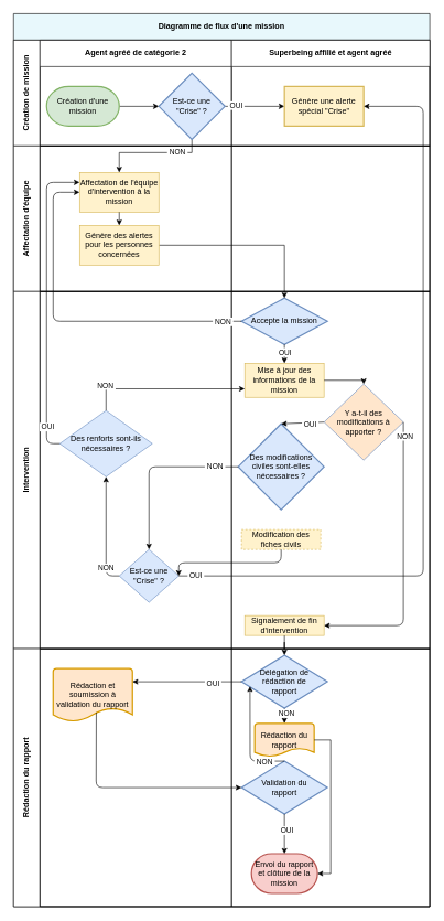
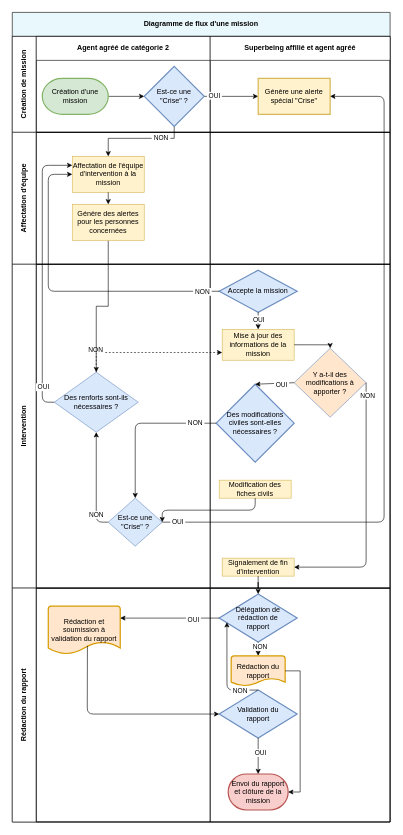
  <mxCell id="0" />
  <mxCell id="1" parent="0" />
  <mxCell id="2" value="Diagramme de flux d'une mission" style="shape=table;childLayout=tableLayout;rowLines=0;columnLines=0;startSize=40;html=1;whiteSpace=wrap;collapsible=0;recursiveResize=0;expand=0;pointerEvents=0;fontStyle=1;align=center;fillColor=#E8F8FC;direction=east;flipV=0;flipH=1;" parent="1" vertex="1"><mxGeometry x="20" y="20" width="630" height="1350" as="geometry" /></mxCell>
  <mxCell id="3" value="Création de mission" style="swimlane;horizontal=0;points=[[0,0.5],[1,0.5]];portConstraint=eastwest;startSize=40;html=1;whiteSpace=wrap;collapsible=0;recursiveResize=0;expand=0;pointerEvents=0;fontStyle=1;direction=east;" parent="2" vertex="1"><mxGeometry y="40" width="630" height="160" as="geometry" /></mxCell>
  <mxCell id="4" value="Agent agréé de catégorie 2" style="swimlane;connectable=0;startSize=40;html=1;whiteSpace=wrap;collapsible=0;recursiveResize=0;expand=0;pointerEvents=0;" parent="3" vertex="1"><mxGeometry x="40" width="290" height="160" as="geometry" /></mxCell>
  <mxCell id="5" value="Superbeing affilié et agent agréé" style="swimlane;connectable=0;startSize=40;html=1;whiteSpace=wrap;collapsible=0;recursiveResize=0;expand=0;pointerEvents=0;" parent="3" vertex="1"><mxGeometry x="330" width="300" height="160" as="geometry" /></mxCell>
  <mxCell id="6" value="Affectation d'équipe" style="swimlane;horizontal=0;points=[[0,0.5],[1,0.5]];portConstraint=eastwest;startSize=40;html=1;whiteSpace=wrap;collapsible=0;recursiveResize=0;expand=0;pointerEvents=0;" parent="2" vertex="1"><mxGeometry y="200" width="630" height="220" as="geometry" /></mxCell>
  <mxCell id="7" style="swimlane;connectable=0;startSize=0;html=1;whiteSpace=wrap;collapsible=0;recursiveResize=0;expand=0;pointerEvents=0;" parent="6" vertex="1"><mxGeometry x="40" width="290" height="220" as="geometry" /></mxCell>
  <mxCell id="8" value="Affectation de l'équipe d'intervention à la mission" style="rounded=0;whiteSpace=wrap;html=1;fillColor=#fff2cc;strokeColor=#d6b656;" parent="7" vertex="1"><mxGeometry x="60" y="40" width="120" height="60" as="geometry" /></mxCell>
  <mxCell id="9" style="swimlane;connectable=0;startSize=0;html=1;whiteSpace=wrap;collapsible=0;recursiveResize=0;expand=0;pointerEvents=0;" parent="6" vertex="1"><mxGeometry x="330" width="300" height="220" as="geometry" /></mxCell>
  <mxCell id="10" value="Intervention" style="swimlane;horizontal=0;points=[[0,0.5],[1,0.5]];portConstraint=eastwest;startSize=40;html=1;whiteSpace=wrap;collapsible=0;recursiveResize=0;expand=0;pointerEvents=0;" parent="2" vertex="1"><mxGeometry y="420" width="630" height="540" as="geometry" /></mxCell>
  <mxCell id="11" style="swimlane;connectable=0;startSize=0;html=1;whiteSpace=wrap;collapsible=0;recursiveResize=0;expand=0;pointerEvents=0;" parent="10" vertex="1"><mxGeometry x="40" width="290" height="540" as="geometry" /></mxCell>
  <mxCell id="12" value="Des renforts sont-ils nécessaires ?" style="rhombus;whiteSpace=wrap;html=1;rounded=0;strokeColor=#6c8ebf;fillColor=#dae8fc;" parent="11" vertex="1"><mxGeometry x="30" y="180" width="140" height="100" as="geometry" /></mxCell>
  <mxCell id="13" value="Est-ce une &quot;Crise&quot; ?" style="rhombus;whiteSpace=wrap;html=1;rounded=0;strokeColor=#6c8ebf;fillColor=#dae8fc;" parent="11" vertex="1"><mxGeometry x="120" y="390" width="90" height="80" as="geometry" /></mxCell>
  <mxCell id="14" value="" style="endArrow=classic;html=1;entryX=0.5;entryY=1;entryDx=0;entryDy=0;exitX=0;exitY=0.5;exitDx=0;exitDy=0;" parent="11" source="13" target="12" edge="1"><mxGeometry width="50" height="50" relative="1" as="geometry"><mxPoint x="250" y="320" as="sourcePoint" /><mxPoint x="300" y="270" as="targetPoint" /><Array as="points"><mxPoint x="100" y="430" /></Array></mxGeometry></mxCell>
  <mxCell id="15" value="&amp;nbsp;NON&amp;nbsp;" style="edgeLabel;html=1;align=center;verticalAlign=middle;resizable=0;points=[];" parent="14" vertex="1" connectable="0"><mxGeometry x="-0.756" y="1" relative="1" as="geometry"><mxPoint y="-12" as="offset" /></mxGeometry></mxCell>
  <mxCell id="16" style="swimlane;connectable=0;startSize=0;html=1;whiteSpace=wrap;collapsible=0;recursiveResize=0;expand=0;pointerEvents=0;" parent="10" vertex="1"><mxGeometry x="330" width="300" height="540" as="geometry" /></mxCell>
  <mxCell id="17" value="Accepte la mission" style="strokeWidth=2;html=1;shape=mxgraph.flowchart.decision;whiteSpace=wrap;fillColor=#dae8fc;strokeColor=#6c8ebf;" parent="16" vertex="1"><mxGeometry x="15" y="10" width="130" height="70" as="geometry" /></mxCell>
  <mxCell id="18" value="Mise à jour des informations de la mission" style="rounded=0;whiteSpace=wrap;html=1;fillColor=#fff2cc;strokeColor=#d6b656;" parent="16" vertex="1"><mxGeometry x="20" y="108.5" width="120" height="51.5" as="geometry" /></mxCell>
  <mxCell id="19" value="" style="endArrow=classic;html=1;entryX=0.5;entryY=0;entryDx=0;entryDy=0;exitX=0.5;exitY=1;exitDx=0;exitDy=0;exitPerimeter=0;" parent="16" source="17" target="18" edge="1"><mxGeometry width="50" height="50" relative="1" as="geometry"><mxPoint x="-180" y="-156" as="sourcePoint" /><mxPoint x="-130" y="-206" as="targetPoint" /></mxGeometry></mxCell>
  <mxCell id="20" value="&amp;nbsp;OUI&amp;nbsp;" style="edgeLabel;html=1;align=center;verticalAlign=middle;resizable=0;points=[];" parent="19" vertex="1" connectable="0"><mxGeometry x="-0.438" relative="1" as="geometry"><mxPoint y="3.97" as="offset" /></mxGeometry></mxCell>
  <mxCell id="21" value="Signalement de fin d'intervention" style="rounded=0;whiteSpace=wrap;html=1;fillColor=#fff2cc;strokeColor=#d6b656;" parent="16" vertex="1"><mxGeometry x="20" y="490" width="120" height="30" as="geometry" /></mxCell>
  <mxCell id="22" value="Y a-t-il des modifications à apporter ?" style="rhombus;whiteSpace=wrap;html=1;rounded=0;strokeColor=#6c8ebf;fillColor=#ffe6cc;" parent="16" vertex="1"><mxGeometry x="140" y="140" width="120" height="115" as="geometry" /></mxCell>
  <mxCell id="23" value="" style="edgeStyle=orthogonalEdgeStyle;rounded=0;orthogonalLoop=1;jettySize=auto;html=1;exitX=1;exitY=0.5;exitDx=0;exitDy=0;" parent="16" source="18" target="22" edge="1"><mxGeometry relative="1" as="geometry"><Array as="points"><mxPoint x="200" y="134" /></Array></mxGeometry></mxCell>
  <mxCell id="24" value="" style="endArrow=classic;html=1;entryX=1;entryY=0.5;entryDx=0;entryDy=0;exitX=1;exitY=0.5;exitDx=0;exitDy=0;" parent="16" source="22" target="21" edge="1"><mxGeometry width="50" height="50" relative="1" as="geometry"><mxPoint x="-40" y="320" as="sourcePoint" /><mxPoint x="10" y="270" as="targetPoint" /><Array as="points"><mxPoint x="260" y="505" /></Array></mxGeometry></mxCell>
  <mxCell id="25" value="&amp;nbsp;NON" style="edgeLabel;html=1;align=center;verticalAlign=middle;resizable=0;points=[];" parent="24" vertex="1" connectable="0"><mxGeometry x="-0.904" relative="1" as="geometry"><mxPoint as="offset" /></mxGeometry></mxCell>
  <mxCell id="26" value="Des modifications civiles sont-elles nécessaires ?" style="strokeWidth=2;html=1;shape=mxgraph.flowchart.decision;whiteSpace=wrap;fillColor=#dae8fc;strokeColor=#6c8ebf;" parent="16" vertex="1"><mxGeometry x="10" y="200" width="130" height="130" as="geometry" /></mxCell>
  <mxCell id="27" value="" style="endArrow=classic;html=1;entryX=0.5;entryY=0;entryDx=0;entryDy=0;entryPerimeter=0;exitX=0;exitY=0.5;exitDx=0;exitDy=0;" parent="16" source="22" target="26" edge="1"><mxGeometry width="50" height="50" relative="1" as="geometry"><mxPoint x="20" y="360" as="sourcePoint" /><mxPoint x="70" y="310" as="targetPoint" /></mxGeometry></mxCell>
  <mxCell id="28" value="&amp;nbsp;OUI&amp;nbsp;" style="edgeLabel;html=1;align=center;verticalAlign=middle;resizable=0;points=[];" parent="27" vertex="1" connectable="0"><mxGeometry x="-0.337" y="2" relative="1" as="geometry"><mxPoint as="offset" /></mxGeometry></mxCell>
- <mxCell id="29" value="Modification des fiches civils" style="rounded=0;whiteSpace=wrap;html=1;fillColor=#fff2cc;strokeColor=#d6b656;dashed=1;" parent="16" vertex="1"><mxGeometry x="15" y="360" width="120" height="30" as="geometry" /></mxCell>
- <mxCell id="30" value="" style="edgeStyle=orthogonalEdgeStyle;rounded=0;orthogonalLoop=1;jettySize=auto;html=1;entryX=0;entryY=0.75;entryDx=0;entryDy=0;exitX=0.5;exitY=0;exitDx=0;exitDy=0;" parent="10" source="12" target="18" edge="1"><mxGeometry relative="1" as="geometry"><mxPoint x="278" y="280" as="targetPoint" /><Array as="points"><mxPoint x="140" y="147" /></Array></mxGeometry></mxCell>
+ <mxCell id="29" value="Modification des fiches civils" style="rounded=0;whiteSpace=wrap;html=1;fillColor=#fff2cc;strokeColor=#d6b656;" parent="16" vertex="1"><mxGeometry x="15" y="360" width="120" height="30" as="geometry" /></mxCell>
+ <mxCell id="30" value="" style="edgeStyle=orthogonalEdgeStyle;rounded=0;orthogonalLoop=1;jettySize=auto;html=1;entryX=0;entryY=0.75;entryDx=0;entryDy=0;exitX=0.5;exitY=0;exitDx=0;exitDy=0;dashed=1;" parent="10" source="12" target="18" edge="1"><mxGeometry relative="1" as="geometry"><mxPoint x="278" y="280" as="targetPoint" /><Array as="points"><mxPoint x="140" y="147" /></Array></mxGeometry></mxCell>
  <mxCell id="31" value="&amp;nbsp;NON&amp;nbsp;" style="edgeLabel;html=1;align=center;verticalAlign=middle;resizable=0;points=[];" parent="30" vertex="1" connectable="0"><mxGeometry x="-0.737" y="2" relative="1" as="geometry"><mxPoint y="-6.38" as="offset" /></mxGeometry></mxCell>
  <mxCell id="32" value="" style="endArrow=classic;html=1;entryX=1;entryY=0.5;entryDx=0;entryDy=0;exitX=0.5;exitY=1;exitDx=0;exitDy=0;" parent="10" source="29" target="13" edge="1"><mxGeometry width="50" height="50" relative="1" as="geometry"><mxPoint x="270" y="360" as="sourcePoint" /><mxPoint x="320" y="310" as="targetPoint" /><Array as="points"><mxPoint x="405" y="410" /><mxPoint x="250" y="410" /></Array></mxGeometry></mxCell>
  <mxCell id="33" value="" style="endArrow=classic;html=1;entryX=0.5;entryY=0;entryDx=0;entryDy=0;exitX=0;exitY=0.5;exitDx=0;exitDy=0;exitPerimeter=0;" parent="10" source="26" target="13" edge="1"><mxGeometry width="50" height="50" relative="1" as="geometry"><mxPoint x="270" y="360" as="sourcePoint" /><mxPoint x="320" y="310" as="targetPoint" /><Array as="points"><mxPoint x="205" y="265" /></Array></mxGeometry></mxCell>
  <mxCell id="34" value="&amp;nbsp;NON&amp;nbsp;" style="edgeLabel;html=1;align=center;verticalAlign=middle;resizable=0;points=[];" parent="33" vertex="1" connectable="0"><mxGeometry x="-0.721" y="-2" relative="1" as="geometry"><mxPoint as="offset" /></mxGeometry></mxCell>
  <mxCell id="35" value="Rédaction du rapport" style="swimlane;horizontal=0;points=[[0,0.5],[1,0.5]];portConstraint=eastwest;startSize=40;html=1;whiteSpace=wrap;collapsible=0;recursiveResize=0;expand=0;pointerEvents=0;" parent="2" vertex="1"><mxGeometry y="960" width="630" height="390" as="geometry" /></mxCell>
  <mxCell id="36" style="swimlane;connectable=0;startSize=0;html=1;whiteSpace=wrap;collapsible=0;recursiveResize=0;expand=0;pointerEvents=0;" parent="35" vertex="1"><mxGeometry x="40" width="290" height="390" as="geometry" /></mxCell>
  <mxCell id="37" value="Rédaction et soumission à validation du rapport" style="strokeWidth=2;html=1;shape=mxgraph.flowchart.document2;whiteSpace=wrap;size=0.25;fillColor=#ffe6cc;strokeColor=#d79b00;" parent="36" vertex="1"><mxGeometry x="20" y="30" width="120" height="80" as="geometry" /></mxCell>
  <mxCell id="38" style="swimlane;connectable=0;startSize=0;html=1;whiteSpace=wrap;collapsible=0;recursiveResize=0;expand=0;pointerEvents=0;" parent="35" vertex="1"><mxGeometry x="330" width="300" height="390" as="geometry" /></mxCell>
  <mxCell id="39" value="" style="endArrow=classic;html=1;entryX=0.5;entryY=0;entryDx=0;entryDy=0;exitX=0.5;exitY=1;exitDx=0;exitDy=0;exitPerimeter=0;entryPerimeter=0;" parent="38" source="41" target="42" edge="1"><mxGeometry width="50" height="50" relative="1" as="geometry"><mxPoint x="-250" y="-90" as="sourcePoint" /><mxPoint x="80" y="120" as="targetPoint" /></mxGeometry></mxCell>
  <mxCell id="40" value="&amp;nbsp;NON&amp;nbsp;" style="edgeLabel;html=1;align=center;verticalAlign=middle;resizable=0;points=[];" parent="39" vertex="1" connectable="0"><mxGeometry x="-0.434" y="2" relative="1" as="geometry"><mxPoint as="offset" /></mxGeometry></mxCell>
  <mxCell id="41" value="Délégation de &lt;br&gt;rédaction de &lt;br&gt;rapport" style="strokeWidth=2;html=1;shape=mxgraph.flowchart.decision;whiteSpace=wrap;fillColor=#dae8fc;strokeColor=#6c8ebf;" parent="38" vertex="1"><mxGeometry x="15" y="10" width="130" height="80" as="geometry" /></mxCell>
  <mxCell id="42" value="Rédaction du rapport" style="strokeWidth=2;html=1;shape=mxgraph.flowchart.document2;whiteSpace=wrap;size=0.25;fillColor=#ffe6cc;strokeColor=#d79b00;" parent="38" vertex="1"><mxGeometry x="35" y="113" width="90" height="50" as="geometry" /></mxCell>
  <mxCell id="43" value="Validation du &lt;br&gt;rapport" style="strokeWidth=2;html=1;shape=mxgraph.flowchart.decision;whiteSpace=wrap;fillColor=#dae8fc;strokeColor=#6c8ebf;" parent="38" vertex="1"><mxGeometry x="15" y="170" width="130" height="80" as="geometry" /></mxCell>
  <mxCell id="44" value="Envoi du rapport et clôture de la mission" style="strokeWidth=2;html=1;shape=mxgraph.flowchart.terminator;whiteSpace=wrap;fillColor=#f8cecc;strokeColor=#b85450;" parent="38" vertex="1"><mxGeometry x="30" y="310" width="100" height="60" as="geometry" /></mxCell>
  <mxCell id="45" value="" style="endArrow=classic;html=1;exitX=0.5;exitY=1;exitDx=0;exitDy=0;exitPerimeter=0;entryX=0.5;entryY=0;entryDx=0;entryDy=0;entryPerimeter=0;" parent="38" source="43" target="44" edge="1"><mxGeometry width="50" height="50" relative="1" as="geometry"><mxPoint x="300" y="30" as="sourcePoint" /><mxPoint x="215" y="60" as="targetPoint" /></mxGeometry></mxCell>
  <mxCell id="46" value="&amp;nbsp;OUI&amp;nbsp;" style="edgeLabel;html=1;align=center;verticalAlign=middle;resizable=0;points=[];" parent="45" vertex="1" connectable="0"><mxGeometry x="-0.04" y="3" relative="1" as="geometry"><mxPoint y="-4.14" as="offset" /></mxGeometry></mxCell>
  <mxCell id="47" value="" style="edgeStyle=orthogonalEdgeStyle;rounded=0;orthogonalLoop=1;jettySize=auto;html=1;entryX=1;entryY=0.5;entryDx=0;entryDy=0;entryPerimeter=0;exitX=1;exitY=0.5;exitDx=0;exitDy=0;exitPerimeter=0;" parent="38" source="42" target="44" edge="1"><mxGeometry relative="1" as="geometry"><mxPoint x="160" y="-82.0" as="targetPoint" /></mxGeometry></mxCell>
  <mxCell id="48" value="" style="endArrow=classic;html=1;exitX=0.5;exitY=0;exitDx=0;exitDy=0;exitPerimeter=0;entryX=0.099;entryY=0.586;entryDx=0;entryDy=0;entryPerimeter=0;" parent="38" source="43" target="41" edge="1"><mxGeometry width="50" height="50" relative="1" as="geometry"><mxPoint x="-170" y="30" as="sourcePoint" /><mxPoint x="335" y="-45" as="targetPoint" /><Array as="points"><mxPoint x="28" y="170" /></Array></mxGeometry></mxCell>
  <mxCell id="49" value="&amp;nbsp;NON&amp;nbsp;" style="edgeLabel;html=1;align=center;verticalAlign=middle;resizable=0;points=[];" parent="48" vertex="1" connectable="0"><mxGeometry x="-0.699" relative="1" as="geometry"><mxPoint x="-5.24" as="offset" /></mxGeometry></mxCell>
  <mxCell id="50" value="" style="endArrow=classic;html=1;exitX=0;exitY=0.5;exitDx=0;exitDy=0;exitPerimeter=0;entryX=1;entryY=0.25;entryDx=0;entryDy=0;entryPerimeter=0;" parent="35" source="41" target="37" edge="1"><mxGeometry width="50" height="50" relative="1" as="geometry"><mxPoint x="510" y="-60" as="sourcePoint" /><mxPoint x="550" y="-58" as="targetPoint" /><Array as="points" /></mxGeometry></mxCell>
  <mxCell id="51" value="&amp;nbsp;OUI&amp;nbsp;" style="edgeLabel;html=1;align=center;verticalAlign=middle;resizable=0;points=[];" parent="50" vertex="1" connectable="0"><mxGeometry x="-0.469" y="1" relative="1" as="geometry"><mxPoint x="0.28" y="1" as="offset" /></mxGeometry></mxCell>
  <mxCell id="52" value="" style="endArrow=classic;html=1;exitX=0.544;exitY=0.829;exitDx=0;exitDy=0;exitPerimeter=0;entryX=0;entryY=0.5;entryDx=0;entryDy=0;entryPerimeter=0;" parent="35" source="37" target="43" edge="1"><mxGeometry width="50" height="50" relative="1" as="geometry"><mxPoint x="615" y="-35" as="sourcePoint" /><mxPoint x="220" y="110" as="targetPoint" /><Array as="points"><mxPoint x="125" y="210" /></Array></mxGeometry></mxCell>
  <mxCell id="53" value="" style="endArrow=classic;html=1;entryX=0;entryY=0.5;entryDx=0;entryDy=0;exitX=0;exitY=0.5;exitDx=0;exitDy=0;exitPerimeter=0;" parent="2" source="17" target="8" edge="1"><mxGeometry width="50" height="50" relative="1" as="geometry"><mxPoint x="180" y="294" as="sourcePoint" /><mxPoint x="230" y="244" as="targetPoint" /><Array as="points"><mxPoint x="60" y="465" /><mxPoint x="60" y="270" /></Array></mxGeometry></mxCell>
  <mxCell id="54" value="&amp;nbsp;NON&amp;nbsp;" style="edgeLabel;html=1;align=center;verticalAlign=middle;resizable=0;points=[];" parent="53" vertex="1" connectable="0"><mxGeometry x="-0.948" y="-2" relative="1" as="geometry"><mxPoint x="-14.83" y="2" as="offset" /></mxGeometry></mxCell>
  <mxCell id="55" value="" style="edgeStyle=orthogonalEdgeStyle;rounded=1;orthogonalLoop=1;jettySize=auto;html=1;entryX=0;entryY=0.25;entryDx=0;entryDy=0;exitX=0;exitY=0.5;exitDx=0;exitDy=0;" parent="2" source="12" target="8" edge="1"><mxGeometry relative="1" as="geometry"><mxPoint x="-42.0" y="650" as="targetPoint" /></mxGeometry></mxCell>
  <mxCell id="56" value="&amp;nbsp;OUI&amp;nbsp;" style="edgeLabel;html=1;align=center;verticalAlign=middle;resizable=0;points=[];" parent="55" vertex="1" connectable="0"><mxGeometry x="-0.8" y="-1" relative="1" as="geometry"><mxPoint as="offset" /></mxGeometry></mxCell>
  <mxCell id="57" value="" style="edgeStyle=orthogonalEdgeStyle;rounded=0;orthogonalLoop=1;jettySize=auto;html=1;entryX=0.5;entryY=0;entryDx=0;entryDy=0;entryPerimeter=0;" parent="2" source="21" target="41" edge="1"><mxGeometry relative="1" as="geometry"><mxPoint x="280" y="750" as="targetPoint" /></mxGeometry></mxCell>
  <mxCell id="58" value="" style="edgeStyle=orthogonalEdgeStyle;rounded=0;orthogonalLoop=1;jettySize=auto;html=1;" parent="1" source="59" target="67" edge="1"><mxGeometry relative="1" as="geometry" /></mxCell>
  <mxCell id="59" value="Création d'une mission" style="strokeWidth=2;html=1;shape=mxgraph.flowchart.terminator;whiteSpace=wrap;fillColor=#d5e8d4;strokeColor=#82b366;" parent="1" vertex="1"><mxGeometry x="70" y="130" width="110" height="60" as="geometry" /></mxCell>
- <mxCell id="60" value="" style="edgeStyle=orthogonalEdgeStyle;rounded=0;orthogonalLoop=1;jettySize=auto;html=1;entryX=0.5;entryY=0;entryDx=0;entryDy=0;entryPerimeter=0;" parent="1" source="61" target="17" edge="1"><mxGeometry relative="1" as="geometry"><mxPoint x="140" y="450" as="targetPoint" /></mxGeometry></mxCell>
+ <mxCell id="60" value="" style="edgeStyle=orthogonalEdgeStyle;rounded=0;orthogonalLoop=1;jettySize=auto;html=1;" parent="1" source="61" target="12" edge="1"><mxGeometry relative="1" as="geometry"><mxPoint x="140" y="450" as="targetPoint" /></mxGeometry></mxCell>
  <mxCell id="61" value="Génère des alertes pour les personnes concernées" style="rounded=0;whiteSpace=wrap;html=1;fillColor=#fff2cc;strokeColor=#d6b656;" parent="1" vertex="1"><mxGeometry x="120" y="340" width="120" height="60" as="geometry" /></mxCell>
  <mxCell id="62" value="" style="endArrow=classic;html=1;entryX=0.5;entryY=0;entryDx=0;entryDy=0;exitX=0.5;exitY=1;exitDx=0;exitDy=0;" parent="1" source="8" target="61" edge="1"><mxGeometry width="50" height="50" relative="1" as="geometry"><mxPoint x="165" y="510" as="sourcePoint" /><mxPoint x="215" y="460" as="targetPoint" /></mxGeometry></mxCell>
  <mxCell id="63" value="" style="edgeStyle=orthogonalEdgeStyle;rounded=0;orthogonalLoop=1;jettySize=auto;html=1;" parent="1" source="67" target="68" edge="1"><mxGeometry relative="1" as="geometry" /></mxCell>
  <mxCell id="64" value="&amp;nbsp;OUI&amp;nbsp;" style="edgeLabel;html=1;align=center;verticalAlign=middle;resizable=0;points=[];" parent="63" vertex="1" connectable="0"><mxGeometry x="-0.651" y="2" relative="1" as="geometry"><mxPoint as="offset" /></mxGeometry></mxCell>
  <mxCell id="65" value="" style="edgeStyle=orthogonalEdgeStyle;rounded=0;orthogonalLoop=1;jettySize=auto;html=1;entryX=0.5;entryY=0;entryDx=0;entryDy=0;exitX=0.5;exitY=1;exitDx=0;exitDy=0;" parent="1" source="67" target="8" edge="1"><mxGeometry relative="1" as="geometry"><mxPoint x="270" y="310" as="targetPoint" /><Array as="points"><mxPoint x="290" y="230" /><mxPoint x="180" y="230" /></Array></mxGeometry></mxCell>
  <mxCell id="66" value="&amp;nbsp;NON&amp;nbsp;" style="edgeLabel;html=1;align=center;verticalAlign=middle;resizable=0;points=[];" parent="65" vertex="1" connectable="0"><mxGeometry x="-0.458" y="-1" relative="1" as="geometry"><mxPoint as="offset" /></mxGeometry></mxCell>
  <mxCell id="67" value="Est-ce une &lt;br&gt;&quot;Crise&quot; ?" style="rhombus;whiteSpace=wrap;html=1;strokeColor=#6c8ebf;strokeWidth=2;fillColor=#dae8fc;" parent="1" vertex="1"><mxGeometry x="240" y="110" width="100" height="100" as="geometry" /></mxCell>
  <mxCell id="68" value="Génère une alerte spécial &quot;Crise&quot;" style="whiteSpace=wrap;html=1;strokeColor=#d6b656;strokeWidth=2;fillColor=#fff2cc;" parent="1" vertex="1"><mxGeometry x="430" y="130" width="120" height="60" as="geometry" /></mxCell>
  <mxCell id="69" value="" style="endArrow=classic;html=1;entryX=1;entryY=0.5;entryDx=0;entryDy=0;exitX=1;exitY=0.5;exitDx=0;exitDy=0;" parent="1" source="13" target="68" edge="1"><mxGeometry width="50" height="50" relative="1" as="geometry"><mxPoint x="350" y="550" as="sourcePoint" /><mxPoint x="400" y="500" as="targetPoint" /><Array as="points"><mxPoint x="640" y="870" /><mxPoint x="640" y="160" /></Array></mxGeometry></mxCell>
  <mxCell id="70" value="&amp;nbsp;OUI&amp;nbsp;" style="edgeLabel;html=1;align=center;verticalAlign=middle;resizable=0;points=[];" parent="69" vertex="1" connectable="0"><mxGeometry x="-0.957" y="1" relative="1" as="geometry"><mxPoint as="offset" /></mxGeometry></mxCell>
